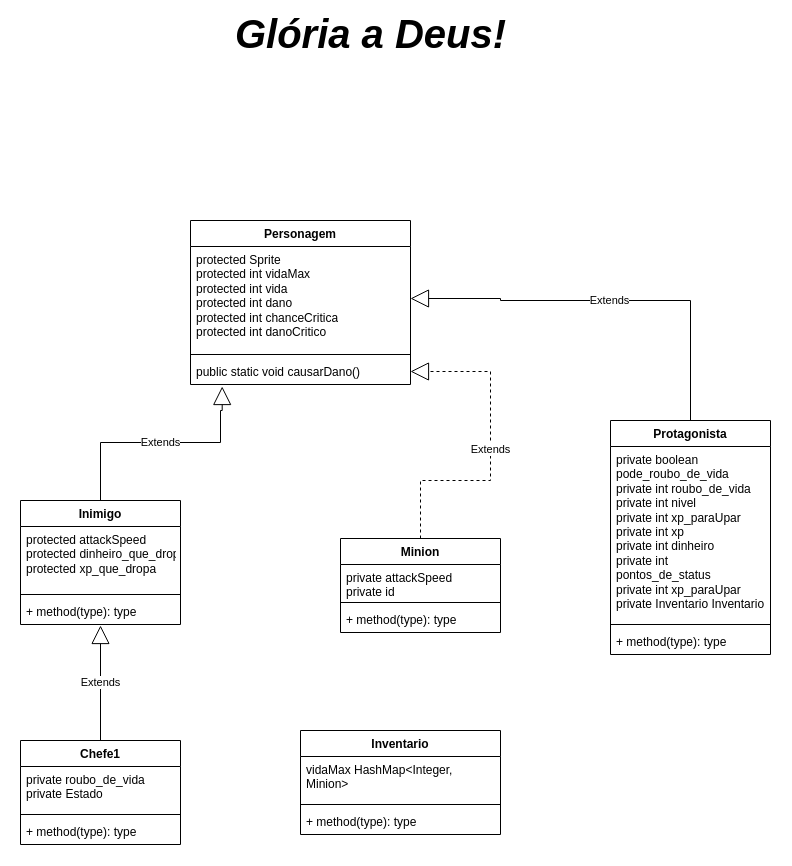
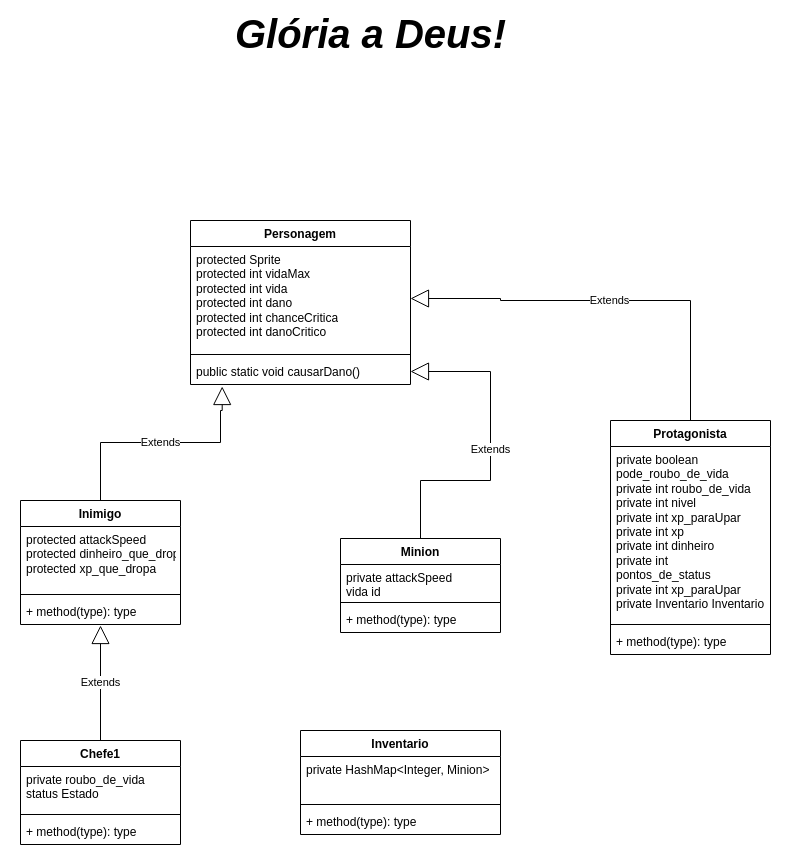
  <mxCell id="0" />
  <mxCell id="1" parent="0" />
  <mxCell id="2" value="Personagem" style="swimlane;fontStyle=1;align=center;verticalAlign=top;childLayout=stackLayout;horizontal=1;startSize=26;horizontalStack=0;resizeParent=1;resizeParentMax=0;resizeLast=0;collapsible=1;marginBottom=0;whiteSpace=wrap;html=1;" parent="1" vertex="1"><mxGeometry x="190" y="220" width="220" height="164" as="geometry" /></mxCell>
  <mxCell id="3" value="&lt;div&gt;protected Sprite&lt;/div&gt;&lt;div&gt;protected int vidaMax&lt;/div&gt;&lt;div&gt;protected int vida&lt;/div&gt;&lt;div&gt;protected int dano&lt;/div&gt;&lt;div&gt;protected int chanceCritica&lt;/div&gt;&lt;div&gt;protected int danoCritico&lt;/div&gt;&lt;div&gt;&lt;br&gt;&lt;/div&gt;" style="text;strokeColor=none;fillColor=none;align=left;verticalAlign=top;spacingLeft=4;spacingRight=4;overflow=hidden;rotatable=0;points=[[0,0.5],[1,0.5]];portConstraint=eastwest;whiteSpace=wrap;html=1;" parent="2" vertex="1"><mxGeometry y="26" width="220" height="104" as="geometry" /></mxCell>
  <mxCell id="4" value="" style="line;strokeWidth=1;fillColor=none;align=left;verticalAlign=middle;spacingTop=-1;spacingLeft=3;spacingRight=3;rotatable=0;labelPosition=right;points=[];portConstraint=eastwest;strokeColor=inherit;" parent="2" vertex="1"><mxGeometry y="130" width="220" height="8" as="geometry" /></mxCell>
  <mxCell id="5" value="public static void causarDano()" style="text;strokeColor=none;fillColor=none;align=left;verticalAlign=top;spacingLeft=4;spacingRight=4;overflow=hidden;rotatable=0;points=[[0,0.5],[1,0.5]];portConstraint=eastwest;whiteSpace=wrap;html=1;" parent="2" vertex="1"><mxGeometry y="138" width="220" height="26" as="geometry" /></mxCell>
  <mxCell id="6" value="Extends" style="endArrow=block;endSize=16;endFill=0;html=1;rounded=0;entryX=0.144;entryY=1.077;entryDx=0;entryDy=0;entryPerimeter=0;edgeStyle=orthogonalEdgeStyle;" parent="1" target="5" edge="1"><mxGeometry width="160" relative="1" as="geometry"><mxPoint x="100" y="500" as="sourcePoint" /><mxPoint x="300" y="510" as="targetPoint" /><Array as="points"><mxPoint x="100" y="442" /><mxPoint x="220" y="442" /><mxPoint x="220" y="410" /><mxPoint x="222" y="410" /></Array></mxGeometry></mxCell>
  <mxCell id="7" value="Inimigo" style="swimlane;fontStyle=1;align=center;verticalAlign=top;childLayout=stackLayout;horizontal=1;startSize=26;horizontalStack=0;resizeParent=1;resizeParentMax=0;resizeLast=0;collapsible=1;marginBottom=0;whiteSpace=wrap;html=1;" parent="1" vertex="1"><mxGeometry x="20" y="500" width="160" height="124" as="geometry" /></mxCell>
  <mxCell id="8" value="&lt;div&gt;protected attackSpeed&lt;/div&gt;&lt;div&gt;&lt;span style=&quot;background-color: transparent; color: light-dark(rgb(0, 0, 0), rgb(255, 255, 255));&quot;&gt;protected&lt;/span&gt;&lt;span style=&quot;background-color: transparent; color: light-dark(rgb(0, 0, 0), rgb(255, 255, 255));&quot;&gt;&amp;nbsp;&lt;/span&gt;dinheiro_que_dropa&lt;/div&gt;&lt;div&gt;&lt;span style=&quot;background-color: transparent; color: light-dark(rgb(0, 0, 0), rgb(255, 255, 255));&quot;&gt;protected&lt;/span&gt;&lt;span style=&quot;background-color: transparent; color: light-dark(rgb(0, 0, 0), rgb(255, 255, 255));&quot;&gt;&amp;nbsp;&lt;/span&gt;xp_que_dropa&lt;/div&gt;&lt;div&gt;&lt;br&gt;&lt;/div&gt;" style="text;strokeColor=none;fillColor=none;align=left;verticalAlign=top;spacingLeft=4;spacingRight=4;overflow=hidden;rotatable=0;points=[[0,0.5],[1,0.5]];portConstraint=eastwest;whiteSpace=wrap;html=1;" parent="7" vertex="1"><mxGeometry y="26" width="160" height="64" as="geometry" /></mxCell>
  <mxCell id="9" value="" style="line;strokeWidth=1;fillColor=none;align=left;verticalAlign=middle;spacingTop=-1;spacingLeft=3;spacingRight=3;rotatable=0;labelPosition=right;points=[];portConstraint=eastwest;strokeColor=inherit;" parent="7" vertex="1"><mxGeometry y="90" width="160" height="8" as="geometry" /></mxCell>
  <mxCell id="10" value="+ method(type): type" style="text;strokeColor=none;fillColor=none;align=left;verticalAlign=top;spacingLeft=4;spacingRight=4;overflow=hidden;rotatable=0;points=[[0,0.5],[1,0.5]];portConstraint=eastwest;whiteSpace=wrap;html=1;" parent="7" vertex="1"><mxGeometry y="98" width="160" height="26" as="geometry" /></mxCell>
  <mxCell id="11" value="&lt;font style=&quot;font-size: 40px;&quot;&gt;&lt;i style=&quot;&quot;&gt;Glória a Deus!&lt;/i&gt;&lt;/font&gt;" style="text;align=center;fontStyle=1;verticalAlign=middle;spacingLeft=3;spacingRight=3;strokeColor=none;rotatable=0;points=[[0,0.5],[1,0.5]];portConstraint=eastwest;html=1;" parent="1" vertex="1"><mxGeometry x="330" y="20" width="80" height="26" as="geometry" /></mxCell>
  <mxCell id="12" value="Chefe1" style="swimlane;fontStyle=1;align=center;verticalAlign=top;childLayout=stackLayout;horizontal=1;startSize=26;horizontalStack=0;resizeParent=1;resizeParentMax=0;resizeLast=0;collapsible=1;marginBottom=0;whiteSpace=wrap;html=1;" parent="1" vertex="1"><mxGeometry x="20" y="740" width="160" height="104" as="geometry" /></mxCell>
- <mxCell id="13" value="&lt;div&gt;private roubo_de_vida&lt;/div&gt;&lt;div&gt;&lt;span style=&quot;background-color: transparent; color: light-dark(rgb(0, 0, 0), rgb(255, 255, 255));&quot;&gt;private&lt;/span&gt;&lt;span style=&quot;background-color: transparent; color: light-dark(rgb(0, 0, 0), rgb(255, 255, 255));&quot;&gt;&amp;nbsp;&lt;/span&gt;Estado&lt;/div&gt;&lt;div&gt;&lt;br&gt;&lt;/div&gt;" style="text;strokeColor=none;fillColor=none;align=left;verticalAlign=top;spacingLeft=4;spacingRight=4;overflow=hidden;rotatable=0;points=[[0,0.5],[1,0.5]];portConstraint=eastwest;whiteSpace=wrap;html=1;" parent="12" vertex="1"><mxGeometry y="26" width="160" height="44" as="geometry" /></mxCell>
+ <mxCell id="13" value="&lt;div&gt;private roubo_de_vida&lt;/div&gt;&lt;div&gt;&lt;span style=&quot;background-color: transparent; color: light-dark(rgb(0, 0, 0), rgb(255, 255, 255));&quot;&gt;status&lt;/span&gt;&lt;span style=&quot;background-color: transparent; color: light-dark(rgb(0, 0, 0), rgb(255, 255, 255));&quot;&gt;&amp;nbsp;&lt;/span&gt;Estado&lt;/div&gt;&lt;div&gt;&lt;br&gt;&lt;/div&gt;" style="text;strokeColor=none;fillColor=none;align=left;verticalAlign=top;spacingLeft=4;spacingRight=4;overflow=hidden;rotatable=0;points=[[0,0.5],[1,0.5]];portConstraint=eastwest;whiteSpace=wrap;html=1;" parent="12" vertex="1"><mxGeometry y="26" width="160" height="44" as="geometry" /></mxCell>
  <mxCell id="14" value="" style="line;strokeWidth=1;fillColor=none;align=left;verticalAlign=middle;spacingTop=-1;spacingLeft=3;spacingRight=3;rotatable=0;labelPosition=right;points=[];portConstraint=eastwest;strokeColor=inherit;" parent="12" vertex="1"><mxGeometry y="70" width="160" height="8" as="geometry" /></mxCell>
  <mxCell id="15" value="+ method(type): type" style="text;strokeColor=none;fillColor=none;align=left;verticalAlign=top;spacingLeft=4;spacingRight=4;overflow=hidden;rotatable=0;points=[[0,0.5],[1,0.5]];portConstraint=eastwest;whiteSpace=wrap;html=1;" parent="12" vertex="1"><mxGeometry y="78" width="160" height="26" as="geometry" /></mxCell>
  <mxCell id="16" value="Extends" style="endArrow=block;endSize=16;endFill=0;html=1;rounded=0;exitX=0.5;exitY=0;exitDx=0;exitDy=0;entryX=0.5;entryY=1.038;entryDx=0;entryDy=0;entryPerimeter=0;edgeStyle=orthogonalEdgeStyle;" parent="1" source="12" target="10" edge="1"><mxGeometry width="160" relative="1" as="geometry"><mxPoint x="260" y="640" as="sourcePoint" /><mxPoint x="420" y="640" as="targetPoint" /></mxGeometry></mxCell>
  <mxCell id="17" value="Protagonista" style="swimlane;fontStyle=1;align=center;verticalAlign=top;childLayout=stackLayout;horizontal=1;startSize=26;horizontalStack=0;resizeParent=1;resizeParentMax=0;resizeLast=0;collapsible=1;marginBottom=0;whiteSpace=wrap;html=1;" parent="1" vertex="1"><mxGeometry x="610" y="420" width="160" height="234" as="geometry" /></mxCell>
  <mxCell id="18" value="&lt;div&gt;private boolean pode_roubo_de_vida&lt;/div&gt;&lt;div&gt;private int roubo_de_vida&lt;/div&gt;&lt;div&gt;private int nivel&lt;/div&gt;&lt;div&gt;private int xp_paraUpar&lt;/div&gt;&lt;div&gt;private int xp&lt;/div&gt;&lt;div&gt;private int dinheiro&lt;/div&gt;&lt;div&gt;private int pontos_de_status&lt;/div&gt;&lt;div&gt;private int xp_paraUpar&lt;/div&gt;&lt;div&gt;private Inventario Inventario&lt;/div&gt;&lt;div&gt;&lt;br&gt;&lt;/div&gt;" style="text;strokeColor=none;fillColor=none;align=left;verticalAlign=top;spacingLeft=4;spacingRight=4;overflow=hidden;rotatable=0;points=[[0,0.5],[1,0.5]];portConstraint=eastwest;whiteSpace=wrap;html=1;" parent="17" vertex="1"><mxGeometry y="26" width="160" height="174" as="geometry" /></mxCell>
  <mxCell id="19" value="" style="line;strokeWidth=1;fillColor=none;align=left;verticalAlign=middle;spacingTop=-1;spacingLeft=3;spacingRight=3;rotatable=0;labelPosition=right;points=[];portConstraint=eastwest;strokeColor=inherit;" parent="17" vertex="1"><mxGeometry y="200" width="160" height="8" as="geometry" /></mxCell>
  <mxCell id="20" value="+ method(type): type" style="text;strokeColor=none;fillColor=none;align=left;verticalAlign=top;spacingLeft=4;spacingRight=4;overflow=hidden;rotatable=0;points=[[0,0.5],[1,0.5]];portConstraint=eastwest;whiteSpace=wrap;html=1;" parent="17" vertex="1"><mxGeometry y="208" width="160" height="26" as="geometry" /></mxCell>
  <mxCell id="21" value="Extends" style="endArrow=block;endSize=16;endFill=0;html=1;rounded=0;exitX=0.5;exitY=0;exitDx=0;exitDy=0;edgeStyle=orthogonalEdgeStyle;entryX=1;entryY=0.5;entryDx=0;entryDy=0;" parent="1" source="17" target="3" edge="1"><mxGeometry width="160" relative="1" as="geometry"><mxPoint x="490" y="370" as="sourcePoint" /><mxPoint x="280" y="480" as="targetPoint" /><Array as="points"><mxPoint x="690" y="300" /><mxPoint x="500" y="300" /><mxPoint x="500" y="298" /></Array></mxGeometry></mxCell>
  <mxCell id="22" value="Inventario" style="swimlane;fontStyle=1;align=center;verticalAlign=top;childLayout=stackLayout;horizontal=1;startSize=26;horizontalStack=0;resizeParent=1;resizeParentMax=0;resizeLast=0;collapsible=1;marginBottom=0;whiteSpace=wrap;html=1;" parent="1" vertex="1"><mxGeometry x="300" y="730" width="200" height="104" as="geometry" /></mxCell>
- <mxCell id="23" value="vidaMax HashMap&amp;lt;Integer, Minion&amp;gt;" style="text;strokeColor=none;fillColor=none;align=left;verticalAlign=top;spacingLeft=4;spacingRight=4;overflow=hidden;rotatable=0;points=[[0,0.5],[1,0.5]];portConstraint=eastwest;whiteSpace=wrap;html=1;" parent="22" vertex="1"><mxGeometry y="26" width="200" height="44" as="geometry" /></mxCell>
+ <mxCell id="23" value="private HashMap&amp;lt;Integer, Minion&amp;gt;" style="text;strokeColor=none;fillColor=none;align=left;verticalAlign=top;spacingLeft=4;spacingRight=4;overflow=hidden;rotatable=0;points=[[0,0.5],[1,0.5]];portConstraint=eastwest;whiteSpace=wrap;html=1;" parent="22" vertex="1"><mxGeometry y="26" width="200" height="44" as="geometry" /></mxCell>
  <mxCell id="24" value="" style="line;strokeWidth=1;fillColor=none;align=left;verticalAlign=middle;spacingTop=-1;spacingLeft=3;spacingRight=3;rotatable=0;labelPosition=right;points=[];portConstraint=eastwest;strokeColor=inherit;" parent="22" vertex="1"><mxGeometry y="70" width="200" height="8" as="geometry" /></mxCell>
  <mxCell id="25" value="+ method(type): type" style="text;strokeColor=none;fillColor=none;align=left;verticalAlign=top;spacingLeft=4;spacingRight=4;overflow=hidden;rotatable=0;points=[[0,0.5],[1,0.5]];portConstraint=eastwest;whiteSpace=wrap;html=1;" parent="22" vertex="1"><mxGeometry y="78" width="200" height="26" as="geometry" /></mxCell>
  <mxCell id="26" value="Minion" style="swimlane;fontStyle=1;align=center;verticalAlign=top;childLayout=stackLayout;horizontal=1;startSize=26;horizontalStack=0;resizeParent=1;resizeParentMax=0;resizeLast=0;collapsible=1;marginBottom=0;whiteSpace=wrap;html=1;" parent="1" vertex="1"><mxGeometry x="340" y="538" width="160" height="94" as="geometry" /></mxCell>
- <mxCell id="27" value="private attackSpeed&lt;div&gt;private id&lt;/div&gt;" style="text;strokeColor=none;fillColor=none;align=left;verticalAlign=top;spacingLeft=4;spacingRight=4;overflow=hidden;rotatable=0;points=[[0,0.5],[1,0.5]];portConstraint=eastwest;whiteSpace=wrap;html=1;" parent="26" vertex="1"><mxGeometry y="26" width="160" height="34" as="geometry" /></mxCell>
+ <mxCell id="27" value="private attackSpeed&lt;div&gt;vida id&lt;/div&gt;" style="text;strokeColor=none;fillColor=none;align=left;verticalAlign=top;spacingLeft=4;spacingRight=4;overflow=hidden;rotatable=0;points=[[0,0.5],[1,0.5]];portConstraint=eastwest;whiteSpace=wrap;html=1;" parent="26" vertex="1"><mxGeometry y="26" width="160" height="34" as="geometry" /></mxCell>
  <mxCell id="28" value="" style="line;strokeWidth=1;fillColor=none;align=left;verticalAlign=middle;spacingTop=-1;spacingLeft=3;spacingRight=3;rotatable=0;labelPosition=right;points=[];portConstraint=eastwest;strokeColor=inherit;" parent="26" vertex="1"><mxGeometry y="60" width="160" height="8" as="geometry" /></mxCell>
  <mxCell id="29" value="+ method(type): type" style="text;strokeColor=none;fillColor=none;align=left;verticalAlign=top;spacingLeft=4;spacingRight=4;overflow=hidden;rotatable=0;points=[[0,0.5],[1,0.5]];portConstraint=eastwest;whiteSpace=wrap;html=1;" parent="26" vertex="1"><mxGeometry y="68" width="160" height="26" as="geometry" /></mxCell>
- <mxCell id="30" value="Extends" style="endArrow=block;endSize=16;endFill=0;html=1;rounded=0;exitX=0.5;exitY=0;exitDx=0;exitDy=0;entryX=1;entryY=0.5;entryDx=0;entryDy=0;edgeStyle=orthogonalEdgeStyle;dashed=1;" parent="1" source="26" target="5" edge="1"><mxGeometry width="160" relative="1" as="geometry"><mxPoint x="500" y="420" as="sourcePoint" /><mxPoint x="660" y="420" as="targetPoint" /><Array as="points"><mxPoint x="420" y="480" /><mxPoint x="490" y="480" /><mxPoint x="490" y="371" /></Array></mxGeometry></mxCell>
+ <mxCell id="30" value="Extends" style="endArrow=block;endSize=16;endFill=0;html=1;rounded=0;exitX=0.5;exitY=0;exitDx=0;exitDy=0;entryX=1;entryY=0.5;entryDx=0;entryDy=0;edgeStyle=orthogonalEdgeStyle;" parent="1" source="26" target="5" edge="1"><mxGeometry width="160" relative="1" as="geometry"><mxPoint x="500" y="420" as="sourcePoint" /><mxPoint x="660" y="420" as="targetPoint" /><Array as="points"><mxPoint x="420" y="480" /><mxPoint x="490" y="480" /><mxPoint x="490" y="371" /></Array></mxGeometry></mxCell>
